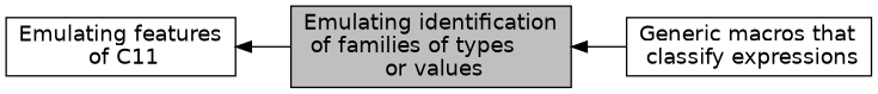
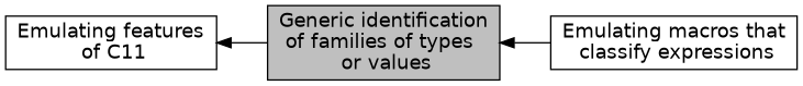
  digraph {
    rankdir=LR
    node [color=black fillcolor=white fontname=Helvetica fontsize=14 shape=box style=filled]
    edge [dir=back fontname=Helvetica fontsize=14 labelfontname=Helvetica labelfontsize=14 shape=plaintext style=solid]
-   n1 [fillcolor=grey75 fontcolor=black height=0.2 label="Emulating identification\l of families of types\l or values" width=0.4]
-   n2 [height=0.2 label="Generic macros that\l classify expressions" width=0.4]
+   n1 [fillcolor=grey75 fontcolor=black height=0.2 label="Generic identification\l of families of types\l or values" width=0.4]
+   n2 [height=0.2 label="Emulating macros that\l classify expressions" width=0.4]
    n3 [height=0.2 label="Emulating features\l of C11" width=0.4]
    n1 -> n2
    n3 -> n1
  }
